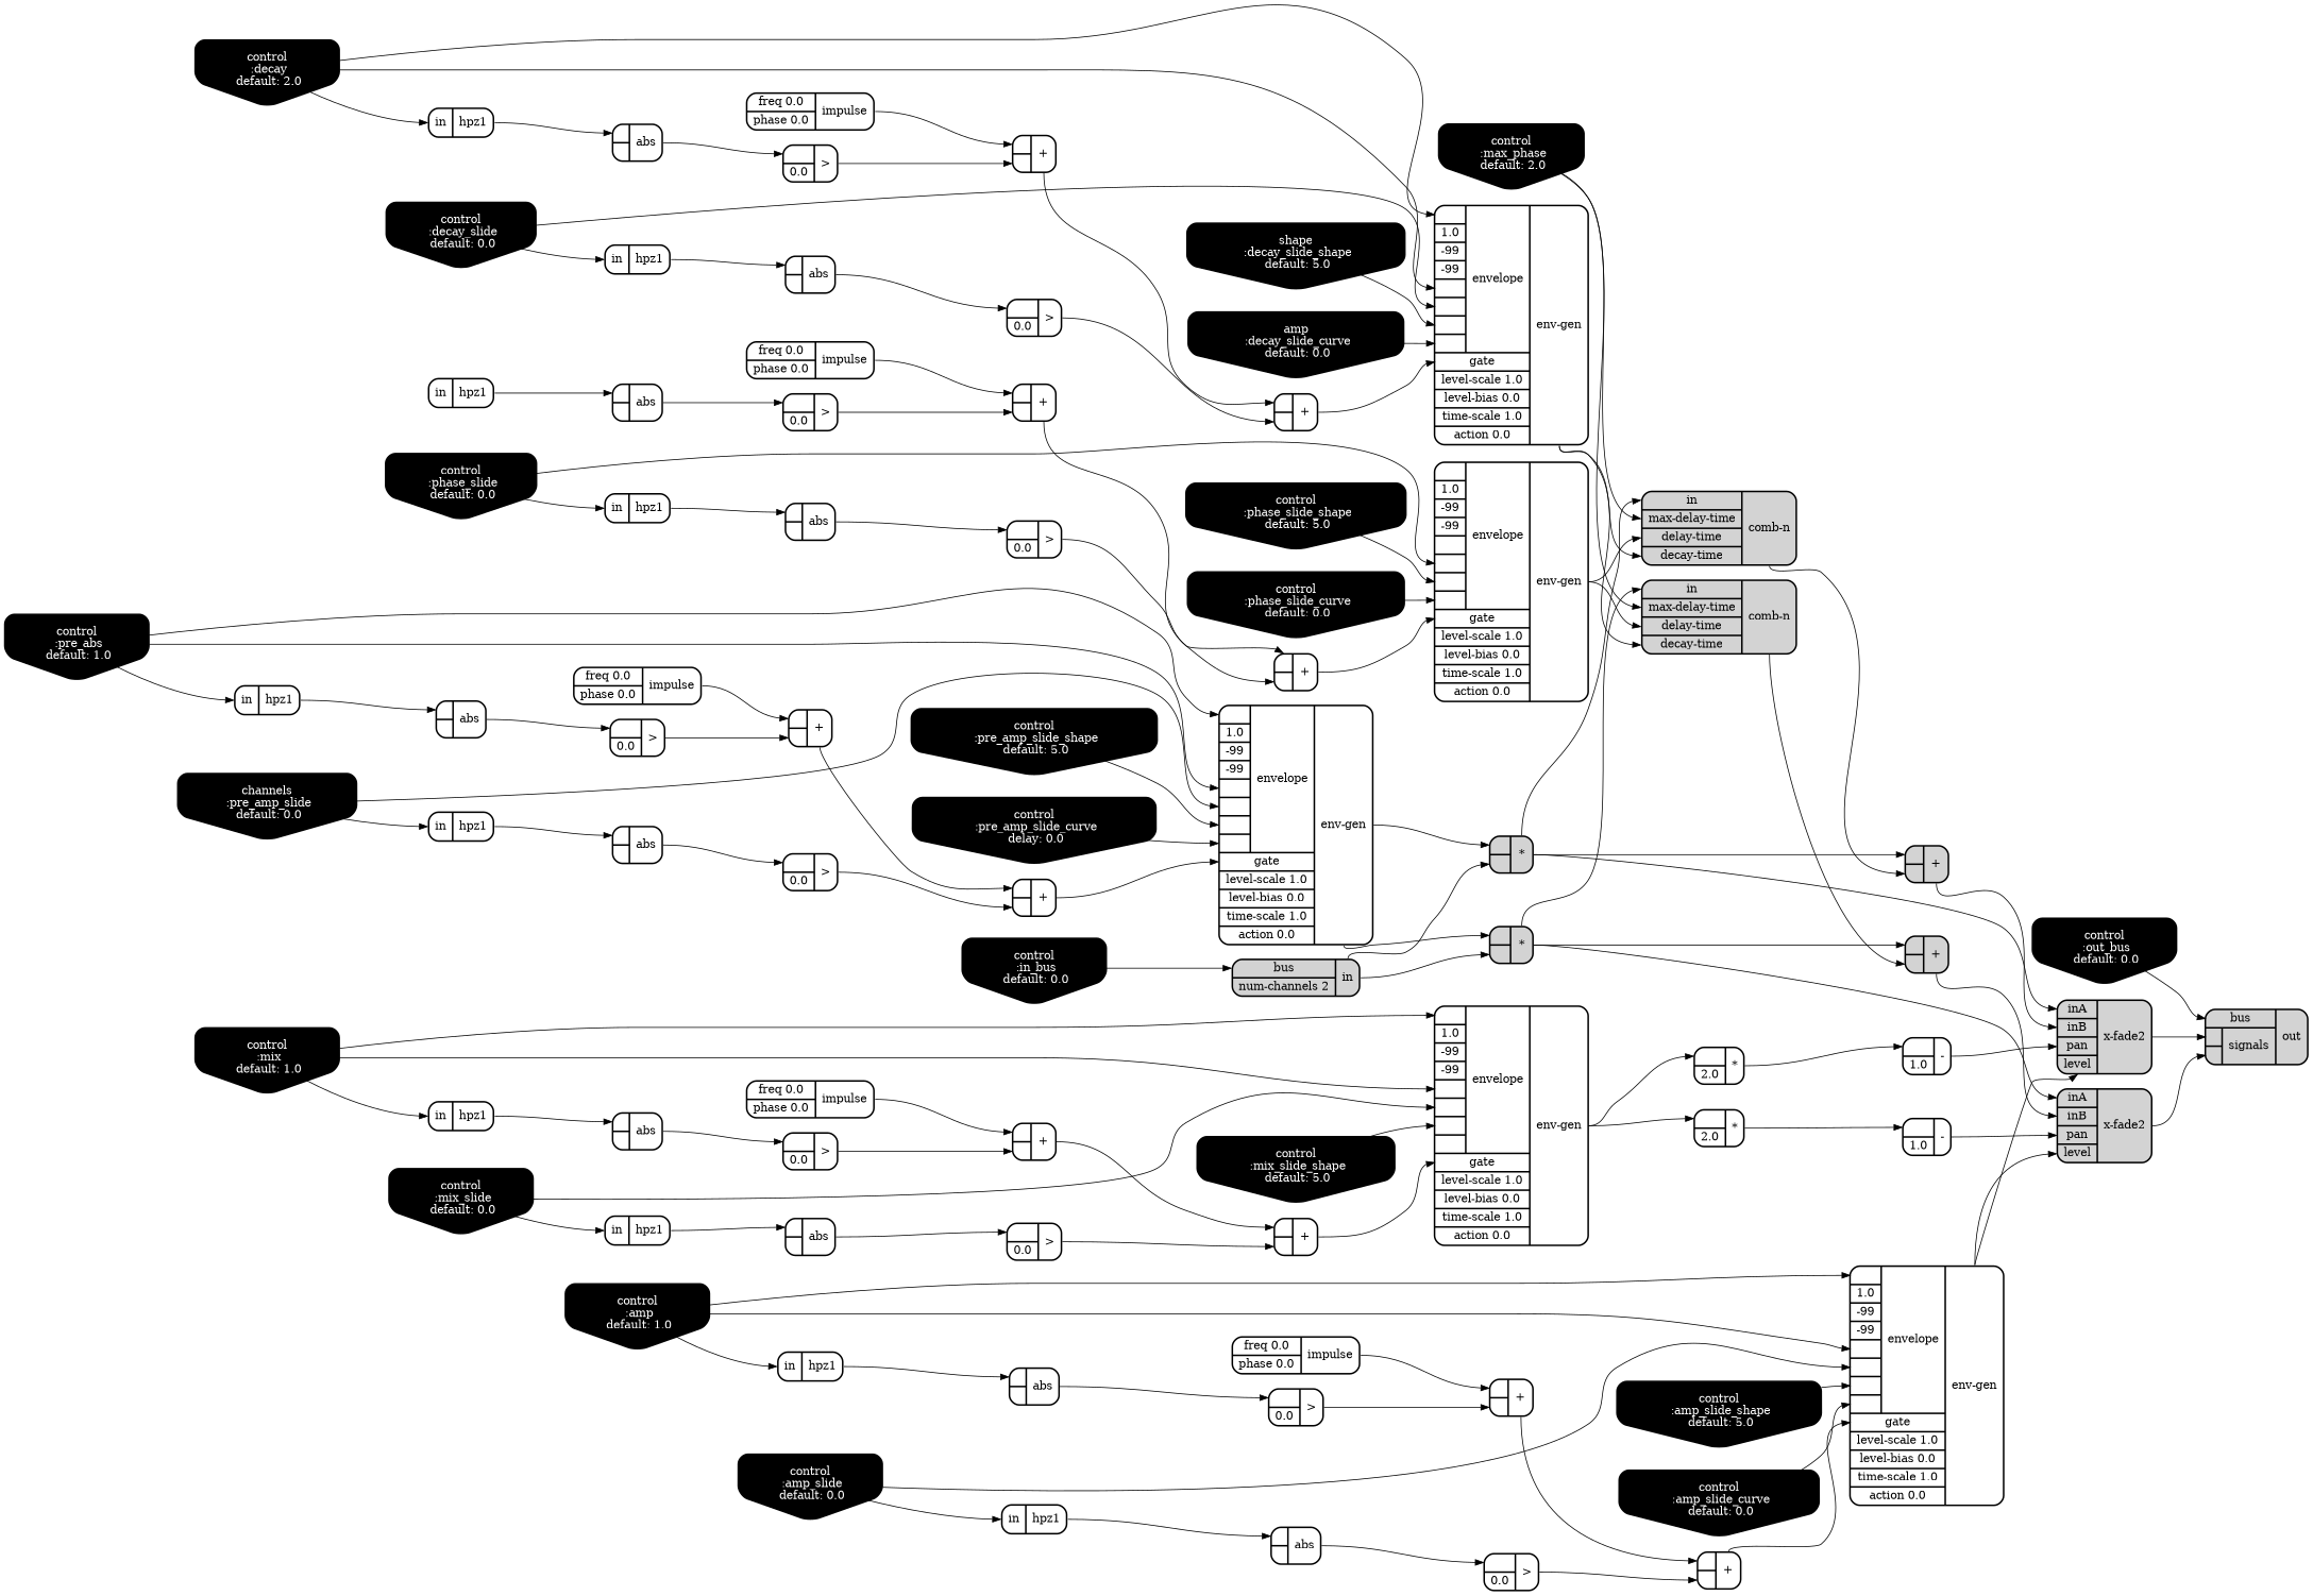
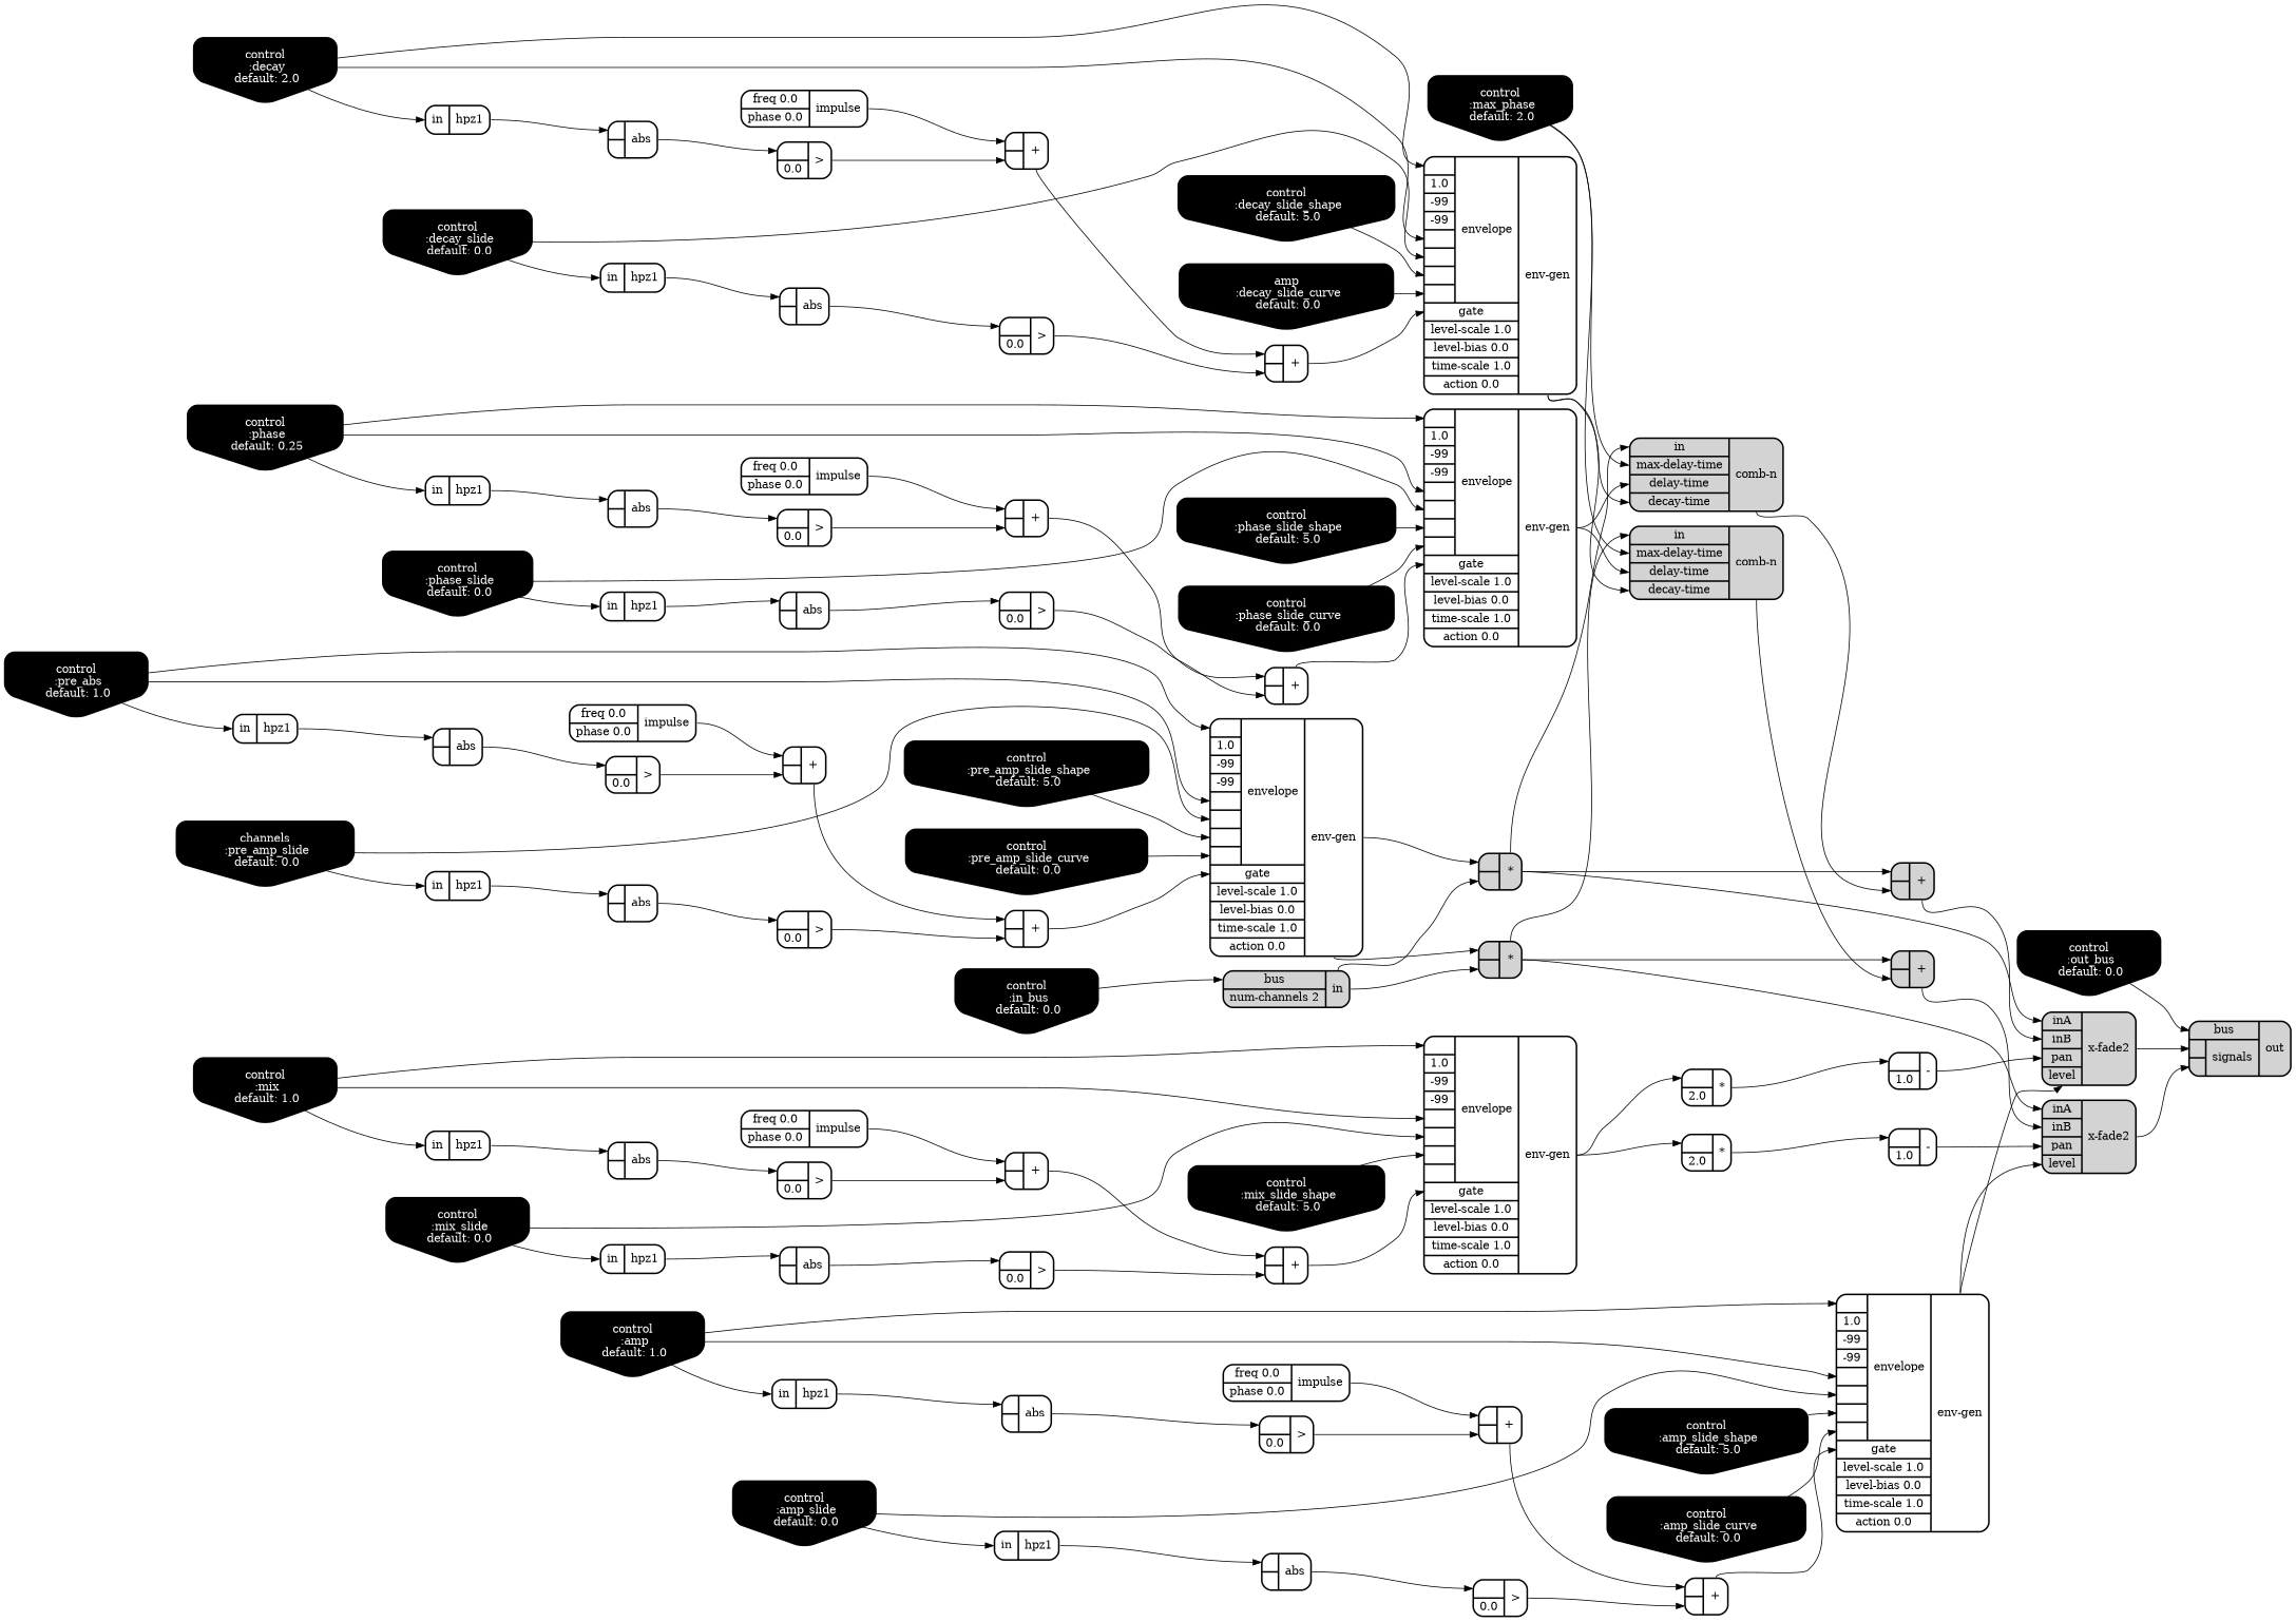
  digraph {
    rankdir=LR
    node [rankdir=LR shape=record style="bold, rounded"]
    edge [headport=a tailport=__UG_NAME__]
    n1 [label="{{ <a> |<b> } |<__UG_NAME__>* }" style="filled, bold, rounded"]
    n2 [label="{{ <a> |<b> } |<__UG_NAME__>+ }" style="filled, bold, rounded"]
    n3 [label="{{ <in> in|<max____delay____time> max-delay-time|<delay____time> delay-time|<decay____time> decay-time} |<__UG_NAME__>comb-n }" style="filled, bold, rounded"]
    n4 [label="{{ <ina> inA|<inb> inB|<pan> pan|<level> level} |<__UG_NAME__>x-fade2 }" style="filled, bold, rounded"]
    n5 [label="{{ <bus> bus|{{<signals___x____fade2___0>|<signals___x____fade2___1>}|signals}} |<__UG_NAME__>out }" style="filled, bold, rounded"]
    n6 [label="{{ <a> |<b> 2.0} |<__UG_NAME__>* }"]
    n7 [label="{{ <a> |<b> 1.0} |<__UG_NAME__>- }"]
    n8 [label="{{ <a> |<b> } |<__UG_NAME__>* }" style="filled, bold, rounded"]
    n9 [label="{{ <a> |<b> } |<__UG_NAME__>+ }" style="filled, bold, rounded"]
    n10 [label="{{ <in> in|<max____delay____time> max-delay-time|<delay____time> delay-time|<decay____time> decay-time} |<__UG_NAME__>comb-n }" style="filled, bold, rounded"]
    n11 [label="{{ <ina> inA|<inb> inB|<pan> pan|<level> level} |<__UG_NAME__>x-fade2 }" style="filled, bold, rounded"]
    n12 [label="{{ <a> |<b> 2.0} |<__UG_NAME__>* }"]
    n13 [label="{{ <a> |<b> 1.0} |<__UG_NAME__>- }"]
    n14 [label="{{ <a> |<b> } |<__UG_NAME__>+ }"]
    n15 [label="{{ <a> |<b> } |<__UG_NAME__>+ }"]
    n16 [label="{{ {{<envelope___control___0>|1.0|-99|-99|<envelope___control___4>|<envelope___control___5>|<envelope___control___6>|<envelope___control___7>}|envelope}|<gate> gate|<level____scale> level-scale 1.0|<level____bias> level-bias 0.0|<time____scale> time-scale 1.0|<action> action 0.0} |<__UG_NAME__>env-gen }"]
    n17 [label="{{ <a> |<b> } |<__UG_NAME__>+ }"]
    n18 [label="{{ <a> |<b> } |<__UG_NAME__>+ }"]
    n19 [label="{{ {{<envelope___control___0>|1.0|-99|-99|<envelope___control___4>|<envelope___control___5>|<envelope___control___6>|<envelope___control___7>}|envelope}|<gate> gate|<level____scale> level-scale 1.0|<level____bias> level-bias 0.0|<time____scale> time-scale 1.0|<action> action 0.0} |<__UG_NAME__>env-gen }"]
    n20 [label="{{ <a> |<b> } |<__UG_NAME__>+ }"]
    n21 [label="{{ <a> |<b> } |<__UG_NAME__>+ }"]
    n22 [label="{{ {{<envelope___control___0>|1.0|-99|-99|<envelope___control___4>|<envelope___control___5>|<envelope___control___6>|<envelope___control___7>}|envelope}|<gate> gate|<level____scale> level-scale 1.0|<level____bias> level-bias 0.0|<time____scale> time-scale 1.0|<action> action 0.0} |<__UG_NAME__>env-gen }"]
    n23 [label="{{ <a> |<b> } |<__UG_NAME__>+ }"]
    n24 [label="{{ <a> |<b> } |<__UG_NAME__>+ }"]
    n25 [label="{{ {{<envelope___control___0>|1.0|-99|-99|<envelope___control___4>|<envelope___control___5>|<envelope___control___6>|<envelope___control___7>}|envelope}|<gate> gate|<level____scale> level-scale 1.0|<level____bias> level-bias 0.0|<time____scale> time-scale 1.0|<action> action 0.0} |<__UG_NAME__>env-gen }"]
    n26 [label="{{ <a> |<b> } |<__UG_NAME__>+ }"]
    n27 [label="{{ <a> |<b> } |<__UG_NAME__>+ }"]
    n28 [label="{{ {{<envelope___control___0>|1.0|-99|-99|<envelope___control___4>|<envelope___control___5>|<envelope___control___6>|<envelope___control___7>}|envelope}|<gate> gate|<level____scale> level-scale 1.0|<level____bias> level-bias 0.0|<time____scale> time-scale 1.0|<action> action 0.0} |<__UG_NAME__>env-gen }"]
    n29 [label="{{ <a> |<b> 0.0} |<__UG_NAME__>\> }"]
    n30 [label="{{ <a> |<b> 0.0} |<__UG_NAME__>\> }"]
    n31 [label="{{ <a> |<b> 0.0} |<__UG_NAME__>\> }"]
    n32 [label="{{ <a> |<b> 0.0} |<__UG_NAME__>\> }"]
    n33 [label="{{ <a> |<b> 0.0} |<__UG_NAME__>\> }"]
    n34 [label="{{ <a> |<b> 0.0} |<__UG_NAME__>\> }"]
    n35 [label="{{ <a> |<b> 0.0} |<__UG_NAME__>\> }"]
    n36 [label="{{ <a> |<b> 0.0} |<__UG_NAME__>\> }"]
    n37 [label="{{ <a> |<b> 0.0} |<__UG_NAME__>\> }"]
    n38 [label="{{ <a> |<b> 0.0} |<__UG_NAME__>\> }"]
    n39 [label="{{ <a> |<b> } |<__UG_NAME__>abs }"]
    n40 [label="{{ <a> |<b> } |<__UG_NAME__>abs }"]
    n41 [label="{{ <a> |<b> } |<__UG_NAME__>abs }"]
    n42 [label="{{ <a> |<b> } |<__UG_NAME__>abs }"]
    n43 [label="{{ <a> |<b> } |<__UG_NAME__>abs }"]
    n44 [label="{{ <a> |<b> } |<__UG_NAME__>abs }"]
    n45 [label="{{ <a> |<b> } |<__UG_NAME__>abs }"]
    n46 [label="{{ <a> |<b> } |<__UG_NAME__>abs }"]
    n47 [label="{{ <a> |<b> } |<__UG_NAME__>abs }"]
    n48 [label="{{ <a> |<b> } |<__UG_NAME__>abs }"]
    n49 [fillcolor=black fontcolor=white label="control\n :amp\n default: 1.0" shape=invhouse style="rounded, filled, bold" rankdir=""]
    n50 [label="{{ <in> in} |<__UG_NAME__>hpz1 }"]
    n51 [fillcolor=black fontcolor=white label="control\n :amp_slide\n default: 0.0" shape=invhouse style="rounded, filled, bold" rankdir=""]
    n52 [label="{{ <in> in} |<__UG_NAME__>hpz1 }"]
    n53 [fillcolor=black fontcolor=white label="control\n :amp_slide_shape\n default: 5.0" shape=invhouse style="rounded, filled, bold" rankdir=""]
    n54 [fillcolor=black fontcolor=white label="control\n :amp_slide_curve\n default: 0.0" shape=invhouse style="rounded, filled, bold" rankdir=""]
    n55 [fillcolor=black fontcolor=white label="control\n :mix\n default: 1.0" shape=invhouse style="rounded, filled, bold" rankdir=""]
    n56 [label="{{ <in> in} |<__UG_NAME__>hpz1 }"]
    n57 [fillcolor=black fontcolor=white label="control\n :mix_slide\n default: 0.0" shape=invhouse style="rounded, filled, bold" rankdir=""]
    n58 [label="{{ <in> in} |<__UG_NAME__>hpz1 }"]
    n59 [fillcolor=black fontcolor=white label="control\n :mix_slide_shape\n default: 5.0" shape=invhouse style="rounded, filled, bold" rankdir=""]
    n60 [fillcolor=black fontcolor=white label="control\n :pre_abs\n default: 1.0" shape=invhouse style="rounded, filled, bold" rankdir=""]
    n61 [label="{{ <in> in} |<__UG_NAME__>hpz1 }"]
    n62 [fillcolor=black fontcolor=white label="channels\n :pre_amp_slide\n default: 0.0" shape=invhouse style="rounded, filled, bold" rankdir=""]
    n63 [label="{{ <in> in} |<__UG_NAME__>hpz1 }"]
    n64 [fillcolor=black fontcolor=white label="control\n :pre_amp_slide_shape\n default: 5.0" shape=invhouse style="rounded, filled, bold" rankdir=""]
-   n65 [fillcolor=black fontcolor=white label="control\n :pre_amp_slide_curve\n delay: 0.0" shape=invhouse style="rounded, filled, bold" rankdir=""]
+   n65 [fillcolor=black fontcolor=white label="control\n :pre_amp_slide_curve\n default: 0.0" shape=invhouse style="rounded, filled, bold" rankdir=""]
+   n66 [fillcolor=black fontcolor=white label="control\n :phase\n default: 0.25" shape=invhouse style="rounded, filled, bold" rankdir=""]
    n67 [label="{{ <in> in} |<__UG_NAME__>hpz1 }"]
    n68 [fillcolor=black fontcolor=white label="control\n :phase_slide\n default: 0.0" shape=invhouse style="rounded, filled, bold" rankdir=""]
    n69 [label="{{ <in> in} |<__UG_NAME__>hpz1 }"]
    n70 [fillcolor=black fontcolor=white label="control\n :phase_slide_shape\n default: 5.0" shape=invhouse style="rounded, filled, bold" rankdir=""]
    n71 [fillcolor=black fontcolor=white label="control\n :phase_slide_curve\n default: 0.0" shape=invhouse style="rounded, filled, bold" rankdir=""]
    n72 [fillcolor=black fontcolor=white label="control\n :decay\n default: 2.0" shape=invhouse style="rounded, filled, bold" rankdir=""]
    n73 [label="{{ <in> in} |<__UG_NAME__>hpz1 }"]
    n74 [fillcolor=black fontcolor=white label="control\n :decay_slide\n default: 0.0" shape=invhouse style="rounded, filled, bold" rankdir=""]
    n75 [label="{{ <in> in} |<__UG_NAME__>hpz1 }"]
-   n76 [fillcolor=black fontcolor=white label="shape\n :decay_slide_shape\n default: 5.0" shape=invhouse style="rounded, filled, bold" rankdir=""]
+   n76 [fillcolor=black fontcolor=white label="control\n :decay_slide_shape\n default: 5.0" shape=invhouse style="rounded, filled, bold" rankdir=""]
    n77 [fillcolor=black fontcolor=white label="amp\n :decay_slide_curve\n default: 0.0" shape=invhouse style="rounded, filled, bold" rankdir=""]
    n78 [fillcolor=black fontcolor=white label="control\n :max_phase\n default: 2.0" shape=invhouse style="rounded, filled, bold" rankdir=""]
    n79 [fillcolor=black fontcolor=white label="control\n :in_bus\n default: 0.0" shape=invhouse style="rounded, filled, bold" rankdir=""]
    n80 [label="{{ <bus> bus|<num____channels> num-channels 2} |<__UG_NAME__>in }" style="filled, bold, rounded"]
    n81 [fillcolor=black fontcolor=white label="control\n :out_bus\n default: 0.0" shape=invhouse style="rounded, filled, bold" rankdir=""]
    n82 [label="{{ <freq> freq 0.0|<phase> phase 0.0} |<__UG_NAME__>impulse }"]
    n83 [label="{{ <freq> freq 0.0|<phase> phase 0.0} |<__UG_NAME__>impulse }"]
    n84 [label="{{ <freq> freq 0.0|<phase> phase 0.0} |<__UG_NAME__>impulse }"]
    n85 [label="{{ <freq> freq 0.0|<phase> phase 0.0} |<__UG_NAME__>impulse }"]
    n86 [label="{{ <freq> freq 0.0|<phase> phase 0.0} |<__UG_NAME__>impulse }"]
    n1 -> n2
    n1 -> n3 [headport=in]
    n1 -> n4 [headport=ina]
    n2 -> n4 [headport=inb]
    n3 -> n2 [headport=b]
    n4 -> n5 [headport=signals___x____fade2___0]
    n6 -> n7
    n7 -> n4 [headport=pan]
    n8 -> n9
    n8 -> n10 [headport=in]
    n8 -> n11 [headport=ina]
    n9 -> n11 [headport=inb]
    n10 -> n9 [headport=b]
    n11 -> n5 [headport=signals___x____fade2___1]
    n12 -> n13
    n13 -> n11 [headport=pan]
    n14 -> n15
    n15 -> n16 [headport=gate]
    n16 -> n1
    n16 -> n8
    n17 -> n18
    n18 -> n19 [headport=gate]
    n19 -> n3 [headport=delay____time]
    n19 -> n10 [headport=delay____time]
    n20 -> n21
    n21 -> n22 [headport=gate]
    n22 -> n3 [headport=decay____time]
    n22 -> n10 [headport=decay____time]
    n23 -> n24
    n24 -> n25 [headport=gate]
    n25 -> n6
    n25 -> n12
    n26 -> n27
    n27 -> n28 [headport=gate]
    n28 -> n4 [headport=level]
    n28 -> n11 [headport=level]
    n29 -> n15 [headport=b]
    n30 -> n14 [headport=b]
    n31 -> n17 [headport=b]
    n32 -> n18 [headport=b]
    n33 -> n20 [headport=b]
    n34 -> n21 [headport=b]
    n35 -> n23 [headport=b]
    n36 -> n24 [headport=b]
    n37 -> n26 [headport=b]
    n38 -> n27 [headport=b]
    n39 -> n29
    n40 -> n30
    n41 -> n31
    n42 -> n32
    n43 -> n33
    n44 -> n34
    n45 -> n35
    n46 -> n36
    n47 -> n37
    n48 -> n38
    n49 -> n28 [headport=envelope___control___0]
    n49 -> n28 [headport=envelope___control___4]
    n49 -> n50 [headport=in]
    n50 -> n47
    n51 -> n28 [headport=envelope___control___5]
    n51 -> n52 [headport=in]
    n52 -> n48
    n53 -> n28 [headport=envelope___control___6]
    n54 -> n28 [headport=envelope___control___7]
    n55 -> n25 [headport=envelope___control___0]
    n55 -> n25 [headport=envelope___control___4]
    n55 -> n56 [headport=in]
    n56 -> n45
    n57 -> n25 [headport=envelope___control___5]
    n57 -> n58 [headport=in]
    n58 -> n46
    n59 -> n25 [headport=envelope___control___6]
    n60 -> n16 [headport=envelope___control___0]
    n60 -> n16 [headport=envelope___control___4]
    n60 -> n61 [headport=in]
    n61 -> n40
    n62 -> n16 [headport=envelope___control___5]
    n62 -> n63 [headport=in]
    n63 -> n39
    n64 -> n16 [headport=envelope___control___6]
    n65 -> n16 [headport=envelope___control___7]
+   n66 -> n19 [headport=envelope___control___0]
+   n66 -> n19 [headport=envelope___control___4]
+   n66 -> n67 [headport=in]
    n67 -> n41
    n68 -> n19 [headport=envelope___control___5]
    n68 -> n69 [headport=in]
    n69 -> n42
    n70 -> n19 [headport=envelope___control___6]
    n71 -> n19 [headport=envelope___control___7]
    n72 -> n22 [headport=envelope___control___0]
    n72 -> n22 [headport=envelope___control___4]
    n72 -> n73 [headport=in]
    n73 -> n43
    n74 -> n22 [headport=envelope___control___5]
    n74 -> n75 [headport=in]
    n75 -> n44
    n76 -> n22 [headport=envelope___control___6]
    n77 -> n22 [headport=envelope___control___7]
    n78 -> n3 [headport=max____delay____time]
    n78 -> n10 [headport=max____delay____time]
    n79 -> n80 [headport=bus]
    n80 -> n1 [headport=b]
    n80 -> n8 [headport=b]
    n81 -> n5 [headport=bus]
    n82 -> n14
    n83 -> n17
    n84 -> n20
    n85 -> n23
    n86 -> n26
  }
